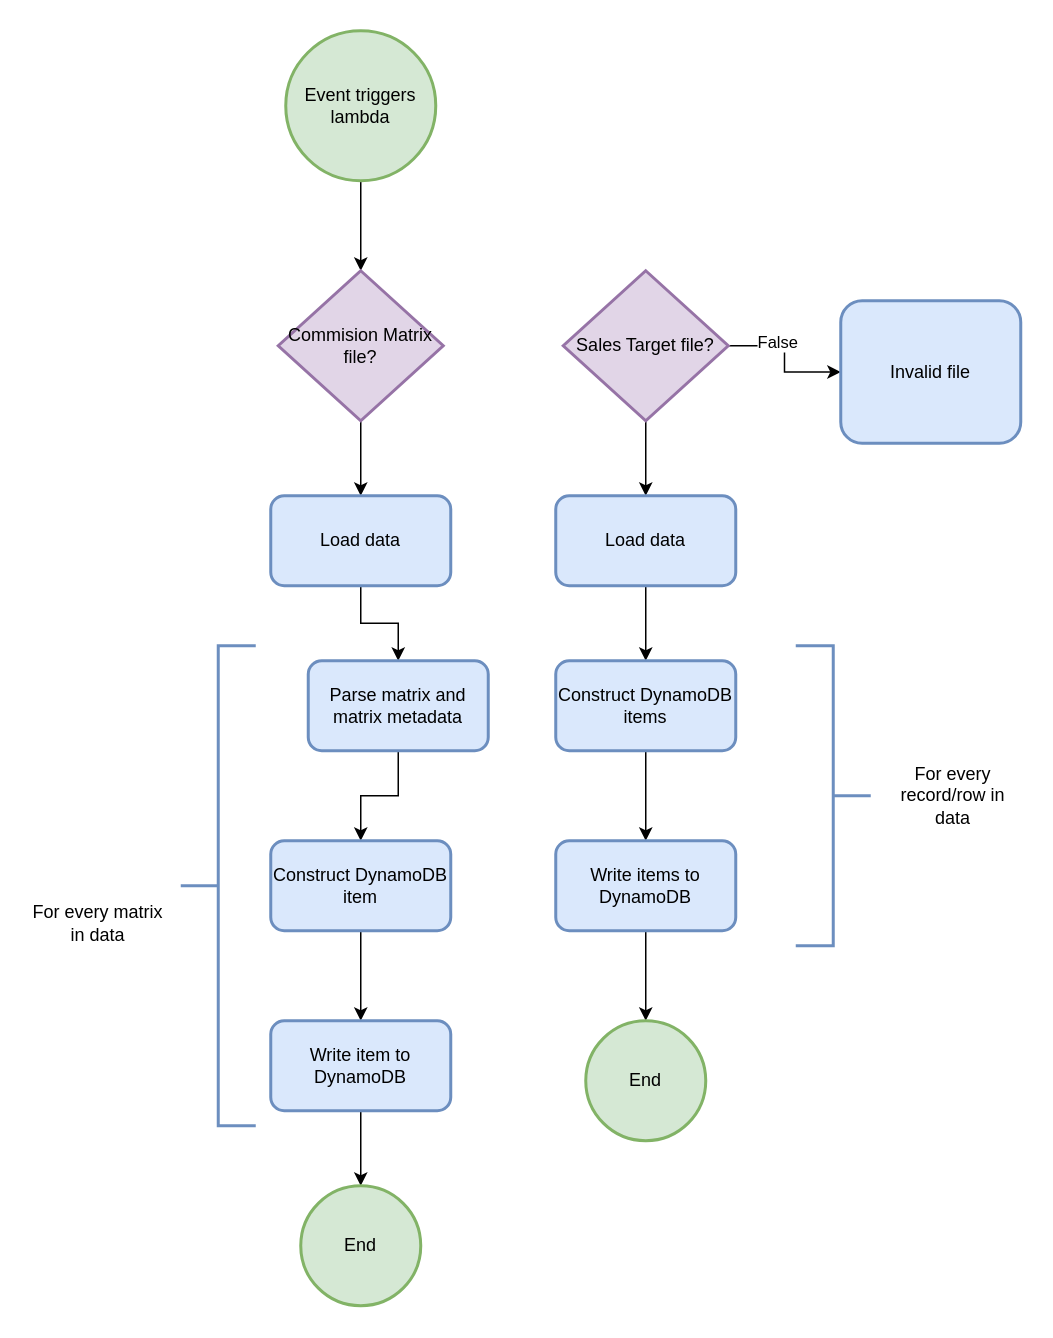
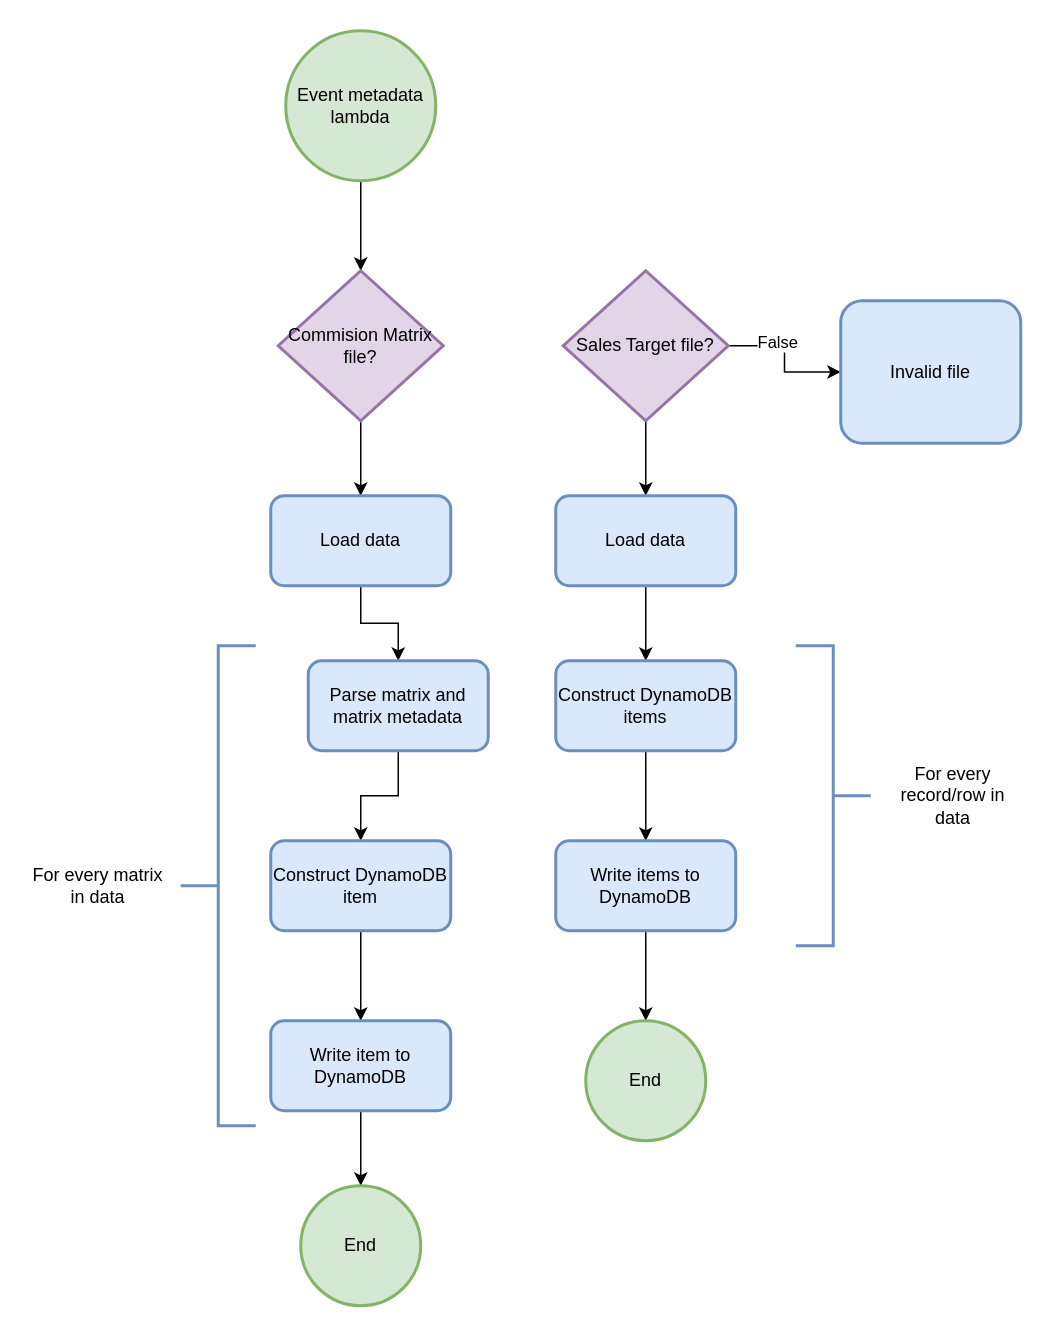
  <mxCell id="0" />
  <mxCell id="1" parent="0" />
  <mxCell id="2" value="" style="edgeStyle=orthogonalEdgeStyle;rounded=0;orthogonalLoop=1;jettySize=auto;html=1;" edge="1" parent="1" source="3" target="5"><mxGeometry relative="1" as="geometry" /></mxCell>
- <mxCell id="3" value="Event triggers lambda" style="strokeWidth=2;html=1;shape=mxgraph.flowchart.start_2;whiteSpace=wrap;fillColor=#d5e8d4;strokeColor=#82b366;" vertex="1" parent="1"><mxGeometry x="190" y="20" width="100" height="100" as="geometry" /></mxCell>
+ <mxCell id="3" value="Event metadata lambda" style="strokeWidth=2;html=1;shape=mxgraph.flowchart.start_2;whiteSpace=wrap;fillColor=#d5e8d4;strokeColor=#82b366;" vertex="1" parent="1"><mxGeometry x="190" y="20" width="100" height="100" as="geometry" /></mxCell>
  <mxCell id="4" value="" style="edgeStyle=orthogonalEdgeStyle;rounded=0;orthogonalLoop=1;jettySize=auto;html=1;" edge="1" parent="1" source="5" target="12"><mxGeometry relative="1" as="geometry" /></mxCell>
  <mxCell id="5" value="Commision Matrix file?" style="rhombus;whiteSpace=wrap;html=1;strokeWidth=2;fillColor=#e1d5e7;strokeColor=#9673a6;" vertex="1" parent="1"><mxGeometry x="185" y="180" width="110" height="100" as="geometry" /></mxCell>
  <mxCell id="6" value="" style="edgeStyle=orthogonalEdgeStyle;rounded=0;orthogonalLoop=1;jettySize=auto;html=1;" edge="1" parent="1" source="9" target="10"><mxGeometry relative="1" as="geometry" /></mxCell>
  <mxCell id="7" value="False" style="edgeLabel;html=1;align=center;verticalAlign=middle;resizable=0;points=[];" vertex="1" connectable="0" parent="6"><mxGeometry x="-0.141" y="-5" relative="1" as="geometry"><mxPoint y="-5" as="offset" /></mxGeometry></mxCell>
  <mxCell id="8" value="" style="edgeStyle=orthogonalEdgeStyle;rounded=0;orthogonalLoop=1;jettySize=auto;html=1;" edge="1" parent="1" source="9" target="14"><mxGeometry relative="1" as="geometry" /></mxCell>
  <mxCell id="9" value="Sales Target file?" style="rhombus;whiteSpace=wrap;html=1;strokeWidth=2;fillColor=#e1d5e7;strokeColor=#9673a6;" vertex="1" parent="1"><mxGeometry x="375" y="180" width="110" height="100" as="geometry" /></mxCell>
  <mxCell id="10" value="Invalid file" style="rounded=1;whiteSpace=wrap;html=1;strokeWidth=2;fillColor=#dae8fc;strokeColor=#6c8ebf;" vertex="1" parent="1"><mxGeometry x="560" y="200" width="120" height="95" as="geometry" /></mxCell>
  <mxCell id="11" style="edgeStyle=orthogonalEdgeStyle;rounded=0;orthogonalLoop=1;jettySize=auto;html=1;entryX=0.5;entryY=0;entryDx=0;entryDy=0;" edge="1" parent="1" source="12" target="18"><mxGeometry relative="1" as="geometry" /></mxCell>
  <mxCell id="12" value="Load data" style="rounded=1;whiteSpace=wrap;html=1;strokeWidth=2;fillColor=#dae8fc;strokeColor=#6c8ebf;" vertex="1" parent="1"><mxGeometry x="180" y="330" width="120" height="60" as="geometry" /></mxCell>
  <mxCell id="13" value="" style="edgeStyle=orthogonalEdgeStyle;rounded=0;orthogonalLoop=1;jettySize=auto;html=1;" edge="1" parent="1" source="14" target="26"><mxGeometry relative="1" as="geometry" /></mxCell>
  <mxCell id="14" value="Load data" style="rounded=1;whiteSpace=wrap;html=1;fillColor=#dae8fc;strokeColor=#6c8ebf;strokeWidth=2;" vertex="1" parent="1"><mxGeometry x="370" y="330" width="120" height="60" as="geometry" /></mxCell>
  <mxCell id="15" value="" style="strokeWidth=2;html=1;shape=mxgraph.flowchart.annotation_2;align=left;labelPosition=right;pointerEvents=1;fillColor=#dae8fc;strokeColor=#6c8ebf;" vertex="1" parent="1"><mxGeometry x="120" y="430" width="50" height="320" as="geometry" /></mxCell>
- <mxCell id="16" value="For every matrix in data" style="text;html=1;strokeColor=none;fillColor=none;align=center;verticalAlign=middle;whiteSpace=wrap;rounded=0;" vertex="1" parent="1"><mxGeometry x="20" y="557.5" width="90" height="115" as="geometry" /></mxCell>
+ <mxCell id="16" value="For every matrix in data" style="text;html=1;strokeColor=none;fillColor=none;align=center;verticalAlign=middle;whiteSpace=wrap;rounded=0;" vertex="1" parent="1"><mxGeometry x="20" y="532.5" width="90" height="115" as="geometry" /></mxCell>
  <mxCell id="17" value="" style="edgeStyle=orthogonalEdgeStyle;rounded=0;orthogonalLoop=1;jettySize=auto;html=1;" edge="1" parent="1" source="18" target="20"><mxGeometry relative="1" as="geometry" /></mxCell>
  <mxCell id="18" value="Parse matrix and matrix metadata" style="whiteSpace=wrap;html=1;fillColor=#dae8fc;strokeColor=#6c8ebf;rounded=1;strokeWidth=2;" vertex="1" parent="1"><mxGeometry x="205" y="440" width="120" height="60" as="geometry" /></mxCell>
  <mxCell id="19" value="" style="edgeStyle=orthogonalEdgeStyle;rounded=0;orthogonalLoop=1;jettySize=auto;html=1;" edge="1" parent="1" source="20" target="22"><mxGeometry relative="1" as="geometry" /></mxCell>
  <mxCell id="20" value="Construct DynamoDB item" style="whiteSpace=wrap;html=1;fillColor=#dae8fc;strokeColor=#6c8ebf;rounded=1;strokeWidth=2;" vertex="1" parent="1"><mxGeometry x="180" y="560" width="120" height="60" as="geometry" /></mxCell>
  <mxCell id="21" value="" style="edgeStyle=orthogonalEdgeStyle;rounded=0;orthogonalLoop=1;jettySize=auto;html=1;" edge="1" parent="1" source="22" target="30"><mxGeometry relative="1" as="geometry" /></mxCell>
  <mxCell id="22" value="Write item to DynamoDB" style="whiteSpace=wrap;html=1;fillColor=#dae8fc;strokeColor=#6c8ebf;rounded=1;strokeWidth=2;" vertex="1" parent="1"><mxGeometry x="180" y="680" width="120" height="60" as="geometry" /></mxCell>
  <mxCell id="23" value="" style="strokeWidth=2;html=1;shape=mxgraph.flowchart.annotation_2;align=left;labelPosition=right;pointerEvents=1;fillColor=#dae8fc;strokeColor=#6c8ebf;direction=west;" vertex="1" parent="1"><mxGeometry x="530" y="430" width="50" height="200" as="geometry" /></mxCell>
  <mxCell id="24" value="" style="edgeStyle=orthogonalEdgeStyle;rounded=0;orthogonalLoop=1;jettySize=auto;html=1;" edge="1" parent="1" source="26" target="29"><mxGeometry relative="1" as="geometry" /></mxCell>
  <mxCell id="25" style="edgeStyle=orthogonalEdgeStyle;rounded=0;orthogonalLoop=1;jettySize=auto;html=1;exitX=0.25;exitY=0;exitDx=0;exitDy=0;" edge="1" parent="1" source="26"><mxGeometry relative="1" as="geometry"><mxPoint x="390" y="460" as="targetPoint" /></mxGeometry></mxCell>
  <mxCell id="26" value="Construct DynamoDB items" style="rounded=1;whiteSpace=wrap;html=1;fillColor=#dae8fc;strokeColor=#6c8ebf;strokeWidth=2;" vertex="1" parent="1"><mxGeometry x="370" y="440" width="120" height="60" as="geometry" /></mxCell>
  <mxCell id="27" value="For every record/row in data" style="text;html=1;strokeColor=none;fillColor=none;align=center;verticalAlign=middle;whiteSpace=wrap;rounded=0;" vertex="1" parent="1"><mxGeometry x="590" y="472.5" width="90" height="115" as="geometry" /></mxCell>
  <mxCell id="28" value="" style="edgeStyle=orthogonalEdgeStyle;rounded=0;orthogonalLoop=1;jettySize=auto;html=1;" edge="1" parent="1" source="29" target="31"><mxGeometry relative="1" as="geometry" /></mxCell>
  <mxCell id="29" value="Write items to DynamoDB" style="whiteSpace=wrap;html=1;fillColor=#dae8fc;strokeColor=#6c8ebf;rounded=1;strokeWidth=2;" vertex="1" parent="1"><mxGeometry x="370" y="560" width="120" height="60" as="geometry" /></mxCell>
  <mxCell id="30" value="End" style="ellipse;whiteSpace=wrap;html=1;fillColor=#d5e8d4;strokeColor=#82b366;rounded=1;strokeWidth=2;" vertex="1" parent="1"><mxGeometry x="200" y="790" width="80" height="80" as="geometry" /></mxCell>
  <mxCell id="31" value="End" style="ellipse;whiteSpace=wrap;html=1;fillColor=#d5e8d4;strokeColor=#82b366;rounded=1;strokeWidth=2;" vertex="1" parent="1"><mxGeometry x="390" y="680" width="80" height="80" as="geometry" /></mxCell>
